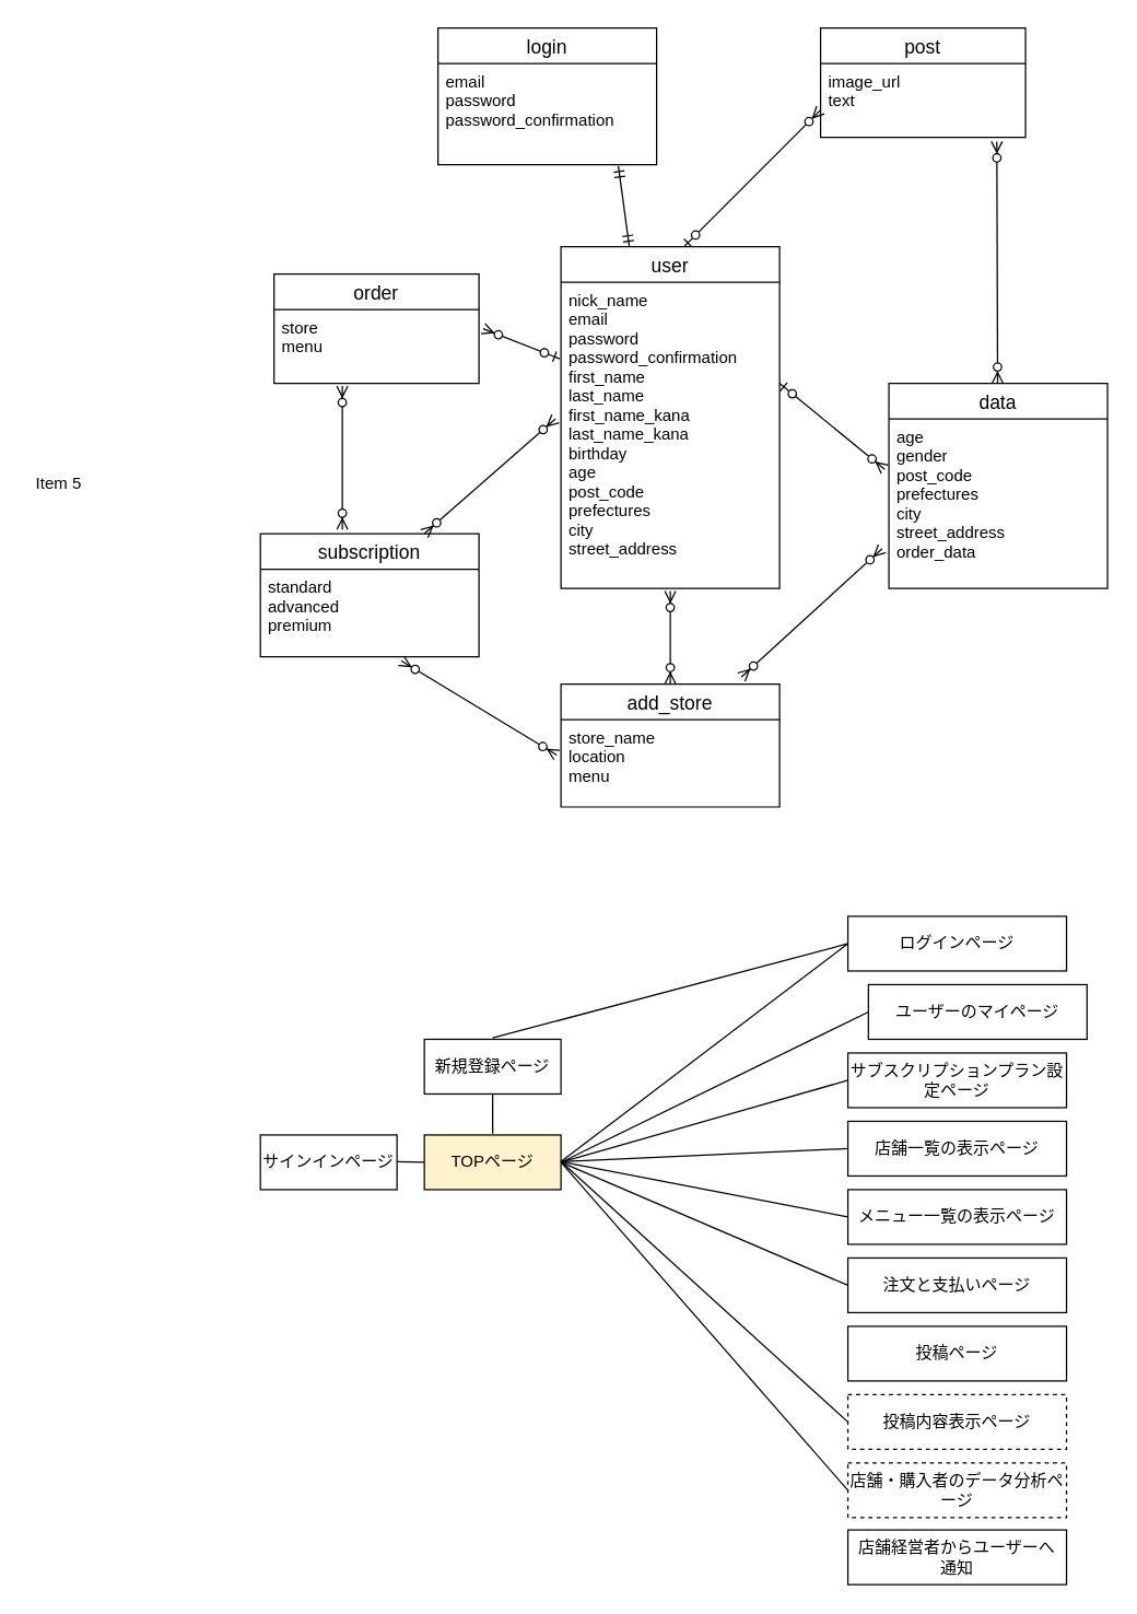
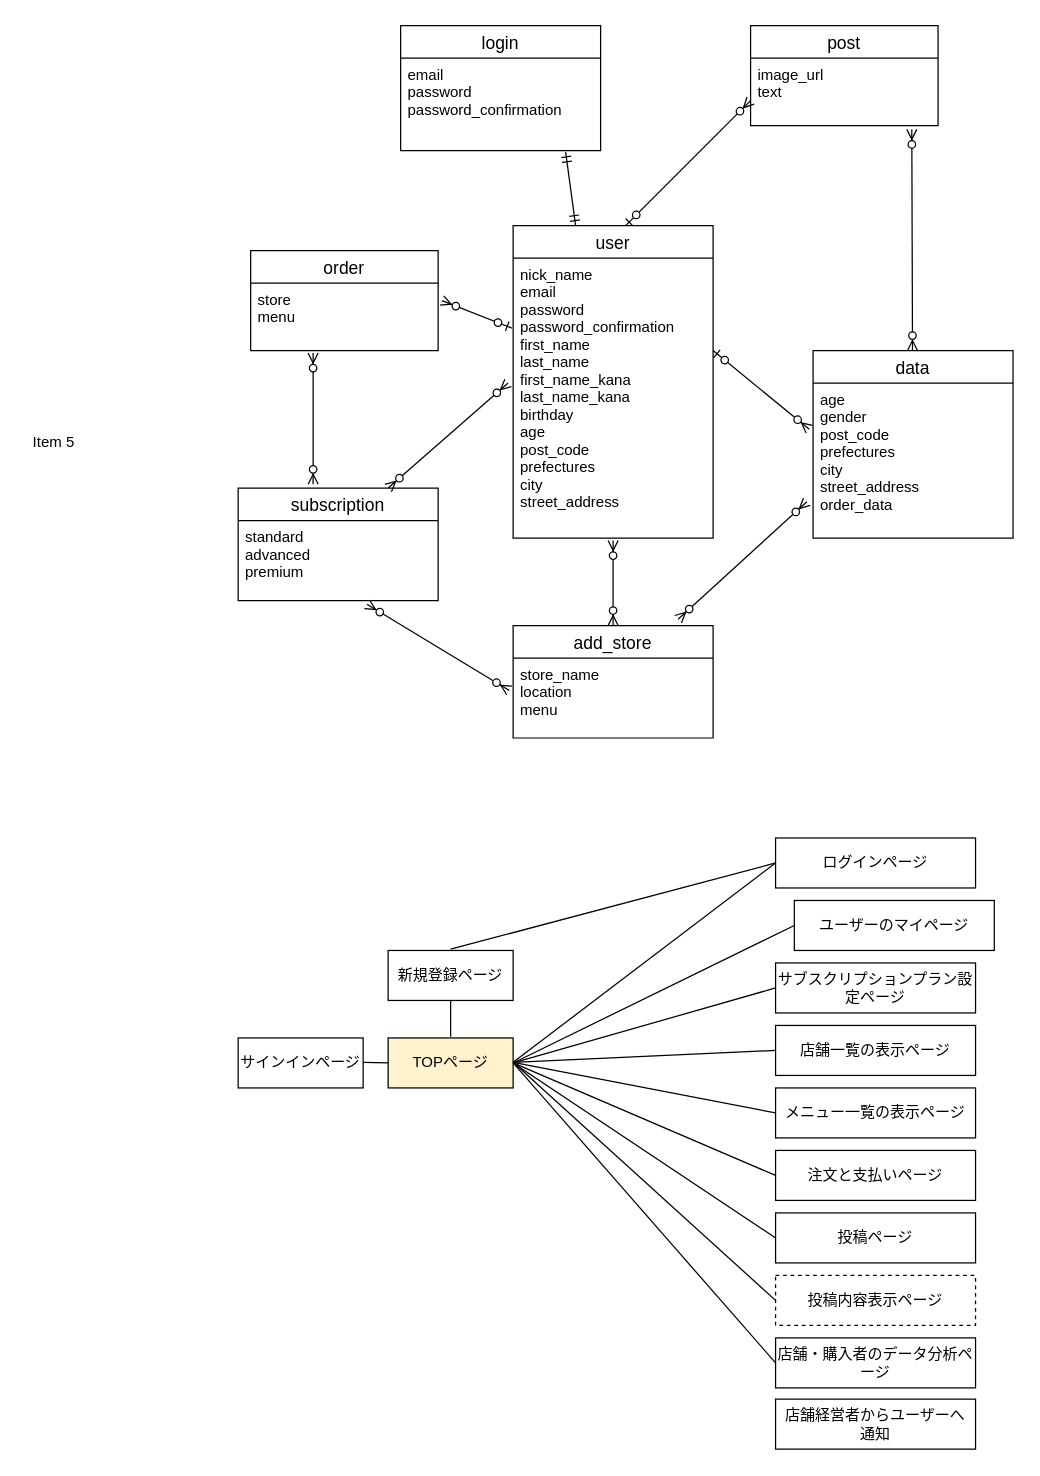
  <mxCell id="0" />
  <mxCell id="1" parent="0" />
  <mxCell id="2" value="post" style="swimlane;fontStyle=0;childLayout=stackLayout;horizontal=1;startSize=26;horizontalStack=0;resizeParent=1;resizeParentMax=0;resizeLast=0;collapsible=1;marginBottom=0;align=center;fontSize=14;" vertex="1" parent="1"><mxGeometry x="600" y="20" width="150" height="80" as="geometry" /></mxCell>
  <mxCell id="3" value="image_url    &#10;text    &#10;&#10;" style="text;strokeColor=none;fillColor=none;spacingLeft=4;spacingRight=4;overflow=hidden;rotatable=0;points=[[0,0.5],[1,0.5]];portConstraint=eastwest;fontSize=12;" vertex="1" parent="2"><mxGeometry y="26" width="150" height="54" as="geometry" /></mxCell>
  <mxCell id="4" value="login" style="swimlane;fontStyle=0;childLayout=stackLayout;horizontal=1;startSize=26;horizontalStack=0;resizeParent=1;resizeParentMax=0;resizeLast=0;collapsible=1;marginBottom=0;align=center;fontSize=14;" vertex="1" parent="1"><mxGeometry x="320" y="20" width="160" height="100" as="geometry" /></mxCell>
  <mxCell id="5" value="email    &#10;password    &#10;password_confirmation&#10;" style="text;strokeColor=none;fillColor=none;spacingLeft=4;spacingRight=4;overflow=hidden;rotatable=0;points=[[0,0.5],[1,0.5]];portConstraint=eastwest;fontSize=12;" vertex="1" parent="4"><mxGeometry y="26" width="160" height="74" as="geometry" /></mxCell>
  <mxCell id="6" value="user" style="swimlane;fontStyle=0;childLayout=stackLayout;horizontal=1;startSize=26;horizontalStack=0;resizeParent=1;resizeParentMax=0;resizeLast=0;collapsible=1;marginBottom=0;align=center;fontSize=14;" vertex="1" parent="1"><mxGeometry x="410" y="180" width="160" height="250" as="geometry" /></mxCell>
  <mxCell id="7" value="nick_name&#10;email&#10;password&#10;password_confirmation&#10;first_name&#10;last_name&#10;first_name_kana&#10;last_name_kana&#10;birthday    &#10;age    &#10;post_code    &#10;prefectures    &#10;city    &#10;street_address&#10;" style="text;strokeColor=none;fillColor=none;spacingLeft=4;spacingRight=4;overflow=hidden;rotatable=0;points=[[0,0.5],[1,0.5]];portConstraint=eastwest;fontSize=12;" vertex="1" parent="6"><mxGeometry y="26" width="160" height="224" as="geometry" /></mxCell>
  <mxCell id="8" value="add_store" style="swimlane;fontStyle=0;childLayout=stackLayout;horizontal=1;startSize=26;horizontalStack=0;resizeParent=1;resizeParentMax=0;resizeLast=0;collapsible=1;marginBottom=0;align=center;fontSize=14;" vertex="1" parent="1"><mxGeometry x="410" y="500" width="160" height="90" as="geometry" /></mxCell>
  <mxCell id="9" value="store_name    &#10;location    &#10;menu&#10;" style="text;strokeColor=none;fillColor=none;spacingLeft=4;spacingRight=4;overflow=hidden;rotatable=0;points=[[0,0.5],[1,0.5]];portConstraint=eastwest;fontSize=12;" vertex="1" parent="8"><mxGeometry y="26" width="160" height="64" as="geometry" /></mxCell>
  <mxCell id="10" value="subscription" style="swimlane;fontStyle=0;childLayout=stackLayout;horizontal=1;startSize=26;horizontalStack=0;resizeParent=1;resizeParentMax=0;resizeLast=0;collapsible=1;marginBottom=0;align=center;fontSize=14;" vertex="1" parent="1"><mxGeometry x="190" y="390" width="160" height="90" as="geometry" /></mxCell>
  <mxCell id="11" value="standard    &#10;advanced    &#10;premium&#10;" style="text;strokeColor=none;fillColor=none;spacingLeft=4;spacingRight=4;overflow=hidden;rotatable=0;points=[[0,0.5],[1,0.5]];portConstraint=eastwest;fontSize=12;" vertex="1" parent="10"><mxGeometry y="26" width="160" height="64" as="geometry" /></mxCell>
  <mxCell id="12" value="data" style="swimlane;fontStyle=0;childLayout=stackLayout;horizontal=1;startSize=26;horizontalStack=0;resizeParent=1;resizeParentMax=0;resizeLast=0;collapsible=1;marginBottom=0;align=center;fontSize=14;" vertex="1" parent="1"><mxGeometry x="650" y="280" width="160" height="150" as="geometry" /></mxCell>
  <mxCell id="13" value="age    &#10;gender    &#10;post_code    &#10;prefectures    &#10;city    &#10;street_address&#10;order_data" style="text;strokeColor=none;fillColor=none;spacingLeft=4;spacingRight=4;overflow=hidden;rotatable=0;points=[[0,0.5],[1,0.5]];portConstraint=eastwest;fontSize=12;" vertex="1" parent="12"><mxGeometry y="26" width="160" height="124" as="geometry" /></mxCell>
  <mxCell id="14" value="order" style="swimlane;fontStyle=0;childLayout=stackLayout;horizontal=1;startSize=26;horizontalStack=0;resizeParent=1;resizeParentMax=0;resizeLast=0;collapsible=1;marginBottom=0;align=center;fontSize=14;" vertex="1" parent="1"><mxGeometry x="200" y="200" width="150" height="80" as="geometry" /></mxCell>
  <mxCell id="15" value="store      &#10;menu  &#10;&#10;" style="text;strokeColor=none;fillColor=none;spacingLeft=4;spacingRight=4;overflow=hidden;rotatable=0;points=[[0,0.5],[1,0.5]];portConstraint=eastwest;fontSize=12;" vertex="1" parent="14"><mxGeometry y="26" width="150" height="54" as="geometry" /></mxCell>
  <mxCell id="16" value="Item 5" style="text;strokeColor=none;fillColor=none;spacingLeft=4;spacingRight=4;overflow=hidden;rotatable=0;points=[[0,0.5],[1,0.5]];portConstraint=eastwest;fontSize=12;" vertex="1" parent="1"><mxGeometry x="20" y="340" width="160" height="30" as="geometry" /></mxCell>
  <mxCell id="17" value="" style="fontSize=12;html=1;endArrow=ERmandOne;startArrow=ERmandOne;entryX=0.825;entryY=1.014;entryDx=0;entryDy=0;entryPerimeter=0;" edge="1" parent="1" target="5"><mxGeometry width="100" height="100" relative="1" as="geometry"><mxPoint x="460" y="180" as="sourcePoint" /><mxPoint x="560" y="80" as="targetPoint" /></mxGeometry></mxCell>
  <mxCell id="18" value="" style="fontSize=12;html=1;endArrow=ERzeroToMany;endFill=1;startArrow=ERzeroToMany;entryX=0.333;entryY=1.037;entryDx=0;entryDy=0;entryPerimeter=0;exitX=0.375;exitY=-0.033;exitDx=0;exitDy=0;exitPerimeter=0;" edge="1" parent="1" source="10" target="15"><mxGeometry width="100" height="100" relative="1" as="geometry"><mxPoint x="250" y="380" as="sourcePoint" /><mxPoint x="250" y="290" as="targetPoint" /></mxGeometry></mxCell>
  <mxCell id="19" value="" style="fontSize=12;html=1;endArrow=ERzeroToMany;endFill=1;startArrow=ERzeroToMany;entryX=-0.025;entryY=0.446;entryDx=0;entryDy=0;entryPerimeter=0;exitX=0.75;exitY=0;exitDx=0;exitDy=0;" edge="1" parent="1" source="10" target="7"><mxGeometry width="100" height="100" relative="1" as="geometry"><mxPoint x="310" y="380" as="sourcePoint" /><mxPoint x="310" y="284.968" as="targetPoint" /></mxGeometry></mxCell>
  <mxCell id="20" value="" style="fontSize=12;html=1;endArrow=ERzeroToMany;endFill=1;startArrow=ERzeroToMany;entryX=0.5;entryY=1.009;entryDx=0;entryDy=0;entryPerimeter=0;" edge="1" parent="1" target="7"><mxGeometry width="100" height="100" relative="1" as="geometry"><mxPoint x="490" y="500" as="sourcePoint" /><mxPoint x="489.5" y="439.998" as="targetPoint" /></mxGeometry></mxCell>
  <mxCell id="21" value="" style="fontSize=12;html=1;endArrow=ERzeroToMany;endFill=1;startArrow=ERzeroToMany;exitX=0.375;exitY=-0.033;exitDx=0;exitDy=0;exitPerimeter=0;entryX=0.86;entryY=1.056;entryDx=0;entryDy=0;entryPerimeter=0;" edge="1" parent="1" target="3"><mxGeometry width="100" height="100" relative="1" as="geometry"><mxPoint x="729.55" y="280" as="sourcePoint" /><mxPoint x="730" y="110" as="targetPoint" /></mxGeometry></mxCell>
  <mxCell id="22" value="" style="fontSize=12;html=1;endArrow=ERzeroToMany;endFill=1;startArrow=ERzeroToMany;entryX=-0.031;entryY=0.766;entryDx=0;entryDy=0;entryPerimeter=0;exitX=0.825;exitY=-0.056;exitDx=0;exitDy=0;exitPerimeter=0;" edge="1" parent="1" source="8" target="13"><mxGeometry width="100" height="100" relative="1" as="geometry"><mxPoint x="550" y="490" as="sourcePoint" /><mxPoint x="630" y="394.968" as="targetPoint" /></mxGeometry></mxCell>
  <mxCell id="23" value="" style="fontSize=12;html=1;endArrow=ERzeroToMany;endFill=1;startArrow=ERzeroToMany;exitX=-0.019;exitY=0.406;exitDx=0;exitDy=0;exitPerimeter=0;entryX=0.644;entryY=1.047;entryDx=0;entryDy=0;entryPerimeter=0;" edge="1" parent="1" source="9" target="11"><mxGeometry width="100" height="100" relative="1" as="geometry"><mxPoint x="300.05" y="585.03" as="sourcePoint" /><mxPoint x="310" y="490" as="targetPoint" /></mxGeometry></mxCell>
  <mxCell id="24" value="" style="fontSize=12;html=1;endArrow=ERzeroToMany;startArrow=ERzeroToOne;" edge="1" parent="1"><mxGeometry width="100" height="100" relative="1" as="geometry"><mxPoint x="500" y="180" as="sourcePoint" /><mxPoint x="600" y="80" as="targetPoint" /></mxGeometry></mxCell>
  <mxCell id="25" value="" style="fontSize=12;html=1;endArrow=ERzeroToMany;startArrow=ERzeroToOne;entryX=-0.019;entryY=0.298;entryDx=0;entryDy=0;entryPerimeter=0;" edge="1" parent="1" target="13"><mxGeometry width="100" height="100" relative="1" as="geometry"><mxPoint x="570" y="280" as="sourcePoint" /><mxPoint x="670" y="180" as="targetPoint" /></mxGeometry></mxCell>
  <mxCell id="26" value="" style="fontSize=12;html=1;endArrow=ERzeroToMany;startArrow=ERzeroToOne;entryX=1.02;entryY=0.259;entryDx=0;entryDy=0;entryPerimeter=0;exitX=-0.006;exitY=0.25;exitDx=0;exitDy=0;exitPerimeter=0;" edge="1" parent="1" source="7" target="15"><mxGeometry width="100" height="100" relative="1" as="geometry"><mxPoint x="400" y="260" as="sourcePoint" /><mxPoint x="500" y="160" as="targetPoint" /></mxGeometry></mxCell>
  <mxCell id="27" value="ユーザーのマイページ" style="whiteSpace=wrap;html=1;align=center;" vertex="1" parent="1"><mxGeometry x="635" y="720" width="160" height="40" as="geometry" /></mxCell>
  <mxCell id="28" value="ログインページ" style="whiteSpace=wrap;html=1;align=center;" vertex="1" parent="1"><mxGeometry x="620" y="670" width="160" height="40" as="geometry" /></mxCell>
  <mxCell id="29" value="サブスクリプションプラン設定ページ" style="whiteSpace=wrap;html=1;align=center;" vertex="1" parent="1"><mxGeometry x="620" y="770" width="160" height="40" as="geometry" /></mxCell>
  <mxCell id="30" value="店舗一覧の表示ページ" style="whiteSpace=wrap;html=1;align=center;" vertex="1" parent="1"><mxGeometry x="620" y="820" width="160" height="40" as="geometry" /></mxCell>
  <mxCell id="31" value="メニュー一覧の表示ページ" style="whiteSpace=wrap;html=1;align=center;" vertex="1" parent="1"><mxGeometry x="620" y="870" width="160" height="40" as="geometry" /></mxCell>
  <mxCell id="32" value="注文と支払いページ" style="whiteSpace=wrap;html=1;align=center;" vertex="1" parent="1"><mxGeometry x="620" y="920" width="160" height="40" as="geometry" /></mxCell>
  <mxCell id="33" value="投稿ページ" style="whiteSpace=wrap;html=1;align=center;" vertex="1" parent="1"><mxGeometry x="620" y="970" width="160" height="40" as="geometry" /></mxCell>
  <mxCell id="34" value="投稿内容表示ページ" style="whiteSpace=wrap;html=1;align=center;dashed=1;" vertex="1" parent="1"><mxGeometry x="620" y="1020" width="160" height="40" as="geometry" /></mxCell>
  <mxCell id="35" value="サインインページ" style="whiteSpace=wrap;html=1;align=center;" vertex="1" parent="1"><mxGeometry x="190" y="830" width="100" height="40" as="geometry" /></mxCell>
  <mxCell id="36" value="TOPページ" style="whiteSpace=wrap;html=1;align=center;fillColor=#fff2cc;" vertex="1" parent="1"><mxGeometry x="310" y="830" width="100" height="40" as="geometry" /></mxCell>
  <mxCell id="37" value="新規登録ページ" style="whiteSpace=wrap;html=1;align=center;" vertex="1" parent="1"><mxGeometry x="310" y="760" width="100" height="40" as="geometry" /></mxCell>
- <mxCell id="38" value="店舗・購入者のデータ分析ページ" style="whiteSpace=wrap;html=1;align=center;dashed=1;" vertex="1" parent="1"><mxGeometry x="620" y="1070" width="160" height="40" as="geometry" /></mxCell>
+ <mxCell id="38" value="店舗・購入者のデータ分析ページ" style="whiteSpace=wrap;html=1;align=center;" vertex="1" parent="1"><mxGeometry x="620" y="1070" width="160" height="40" as="geometry" /></mxCell>
  <mxCell id="39" value="" style="endArrow=none;html=1;rounded=0;entryX=0;entryY=0.5;entryDx=0;entryDy=0;" edge="1" parent="1" target="28"><mxGeometry relative="1" as="geometry"><mxPoint x="410" y="849.5" as="sourcePoint" /><mxPoint x="570" y="849.5" as="targetPoint" /></mxGeometry></mxCell>
  <mxCell id="40" value="" style="endArrow=none;html=1;rounded=0;exitX=1;exitY=0.5;exitDx=0;exitDy=0;entryX=0;entryY=0.5;entryDx=0;entryDy=0;" edge="1" parent="1" source="36" target="27"><mxGeometry relative="1" as="geometry"><mxPoint x="420" y="900" as="sourcePoint" /><mxPoint x="580" y="900" as="targetPoint" /></mxGeometry></mxCell>
  <mxCell id="41" value="" style="endArrow=none;html=1;rounded=0;entryX=0;entryY=0.5;entryDx=0;entryDy=0;" edge="1" parent="1" target="29"><mxGeometry relative="1" as="geometry"><mxPoint x="410" y="850" as="sourcePoint" /><mxPoint x="580" y="900" as="targetPoint" /></mxGeometry></mxCell>
  <mxCell id="42" value="" style="endArrow=none;html=1;rounded=0;entryX=0;entryY=0.5;entryDx=0;entryDy=0;" edge="1" parent="1" target="30"><mxGeometry relative="1" as="geometry"><mxPoint x="410" y="849.5" as="sourcePoint" /><mxPoint x="570" y="849.5" as="targetPoint" /></mxGeometry></mxCell>
  <mxCell id="43" value="" style="endArrow=none;html=1;rounded=0;entryX=0;entryY=0.5;entryDx=0;entryDy=0;" edge="1" parent="1" target="31"><mxGeometry relative="1" as="geometry"><mxPoint x="410" y="849.5" as="sourcePoint" /><mxPoint x="610" y="890" as="targetPoint" /></mxGeometry></mxCell>
  <mxCell id="44" value="" style="endArrow=none;html=1;rounded=0;exitX=1;exitY=0.5;exitDx=0;exitDy=0;entryX=0;entryY=0.5;entryDx=0;entryDy=0;" edge="1" parent="1" source="36" target="32"><mxGeometry relative="1" as="geometry"><mxPoint x="420" y="900" as="sourcePoint" /><mxPoint x="580" y="900" as="targetPoint" /></mxGeometry></mxCell>
+ <mxCell id="45" value="" style="endArrow=none;html=1;rounded=0;exitX=1;exitY=0.5;exitDx=0;exitDy=0;entryX=0;entryY=0.5;entryDx=0;entryDy=0;" edge="1" parent="1" source="36" target="33"><mxGeometry relative="1" as="geometry"><mxPoint x="420" y="900" as="sourcePoint" /><mxPoint x="580" y="900" as="targetPoint" /></mxGeometry></mxCell>
  <mxCell id="46" value="" style="endArrow=none;html=1;rounded=0;entryX=0;entryY=0.5;entryDx=0;entryDy=0;" edge="1" parent="1" target="34"><mxGeometry relative="1" as="geometry"><mxPoint x="410" y="849.5" as="sourcePoint" /><mxPoint x="570" y="849.5" as="targetPoint" /></mxGeometry></mxCell>
  <mxCell id="47" value="" style="endArrow=none;html=1;rounded=0;entryX=0;entryY=0.5;entryDx=0;entryDy=0;" edge="1" parent="1" target="38"><mxGeometry relative="1" as="geometry"><mxPoint x="410" y="850" as="sourcePoint" /><mxPoint x="580" y="900" as="targetPoint" /></mxGeometry></mxCell>
  <mxCell id="48" value="" style="endArrow=none;html=1;rounded=0;entryX=0;entryY=0.5;entryDx=0;entryDy=0;" edge="1" parent="1" target="36"><mxGeometry relative="1" as="geometry"><mxPoint x="290" y="849.5" as="sourcePoint" /><mxPoint x="300" y="850" as="targetPoint" /></mxGeometry></mxCell>
  <mxCell id="49" value="" style="endArrow=none;html=1;rounded=0;entryX=0.5;entryY=1;entryDx=0;entryDy=0;" edge="1" parent="1" target="37"><mxGeometry relative="1" as="geometry"><mxPoint x="360" y="829" as="sourcePoint" /><mxPoint x="520" y="829" as="targetPoint" /></mxGeometry></mxCell>
  <mxCell id="50" value="" style="endArrow=none;html=1;rounded=0;" edge="1" parent="1"><mxGeometry relative="1" as="geometry"><mxPoint x="360" y="759" as="sourcePoint" /><mxPoint x="620" y="690" as="targetPoint" /></mxGeometry></mxCell>
  <mxCell id="51" value="店舗経営者からユーザーへ&lt;br&gt;通知" style="whiteSpace=wrap;html=1;align=center;" vertex="1" parent="1"><mxGeometry x="620" y="1119" width="160" height="40" as="geometry" /></mxCell>
